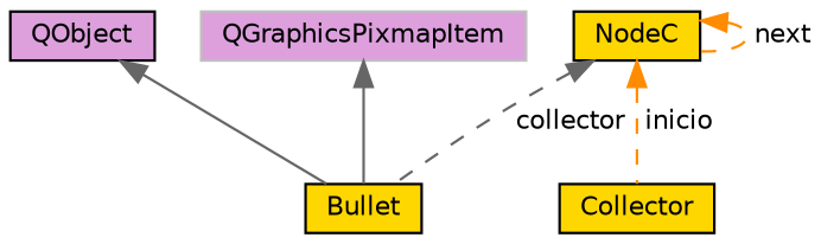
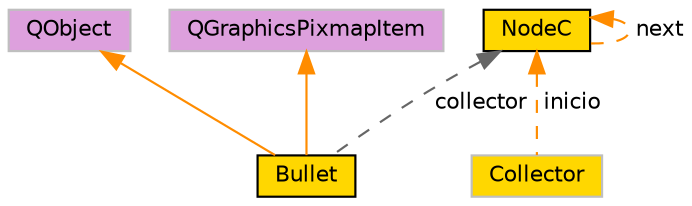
  digraph {
    node [color=black fillcolor=gold fontname=Helvetica fontsize=10 shape=record style=filled]
    edge [color=darkorange dir=back fontname=Helvetica fontsize=10 labelfontname=Helvetica labelfontsize=10 style=dashed]
    n1 [fontcolor=black height=0.2 label=Bullet width=0.4]
-   n2 [fillcolor=plum height=0.2 label=QObject width=0.4]
+   n2 [color=grey75 fillcolor=plum height=0.2 label=QObject width=0.4]
    n3 [color=grey75 fillcolor=plum height=0.2 label=QGraphicsPixmapItem width=0.4]
-   n4 [height=0.2 label=Collector width=0.4]
+   n4 [color=grey75 height=0.2 label=Collector width=0.4]
    n5 [height=0.2 label=NodeC width=0.4]
-   n2 -> n1 [color=gray40 style=solid]
-   n3 -> n1 [color=gray40 style=solid]
+   n2 -> n1 [style=solid]
+   n3 -> n1 [style=solid]
    n5 -> n1 [color=gray40 label=" collector"]
    n5 -> n4 [label=" inicio"]
    n5 -> n5 [label=" next"]
  }
